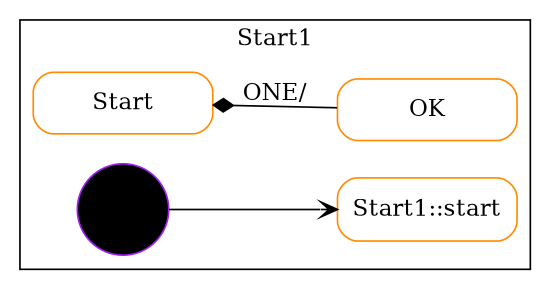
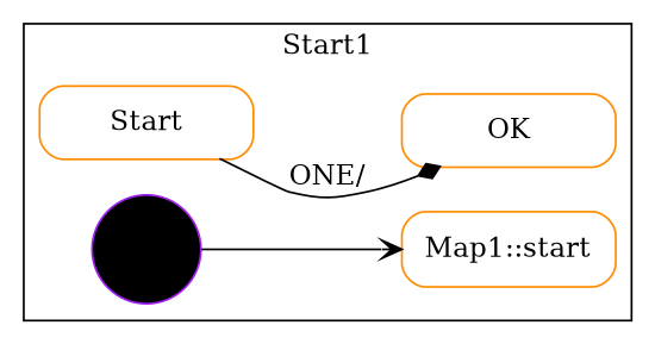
  digraph {
    rankdir=LR
    node [color=darkorange shape=Mrecord]
    n1 [label="{Start}" width=1.5]
    n2 [label="{OK}" width=1.5]
    "%5" [color=purple fillcolor=black shape=circle style=filled width=0.25]
-   "Map1::start" [width=1.5 label="Start1::start"]
+   "Map1::start" [width=1.5]
    subgraph cluster_1 {
      label=Start1
      n1
      n2
      "%5"
      "Map1::start"
    }
-   n2 -> n1 [arrowhead=diamond label="ONE/\l"]
+   n1 -> n2 [arrowhead=diamond label="ONE/\l"]
    "%5" -> "Map1::start" [arrowhead=vee]
  }
